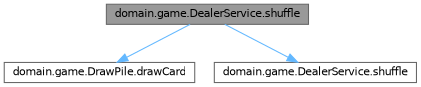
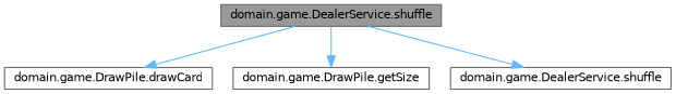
  digraph {
    rankdir=TB
    node [color=grey40 fillcolor=white fontname=Helvetica fontsize=10 shape=box style=filled]
    edge [color=steelblue1 fontname=Helvetica fontsize=10 labelfontname=Helvetica labelfontsize=10 style=solid]
    n1 [color=gray40 fillcolor=grey60 fontcolor=black height=0.2 label="domain.game.DealerService.shuffle" width=0.4]
    n2 [height=0.2 label="domain.game.DrawPile.drawCard" width=0.4]
+   n3 [height=0.2 label="domain.game.DrawPile.getSize" width=0.4]
    n4 [height=0.2 label="domain.game.DealerService.shuffle" width=0.4]
    n1 -> n2
+   n1 -> n3
    n1 -> n4
  }
